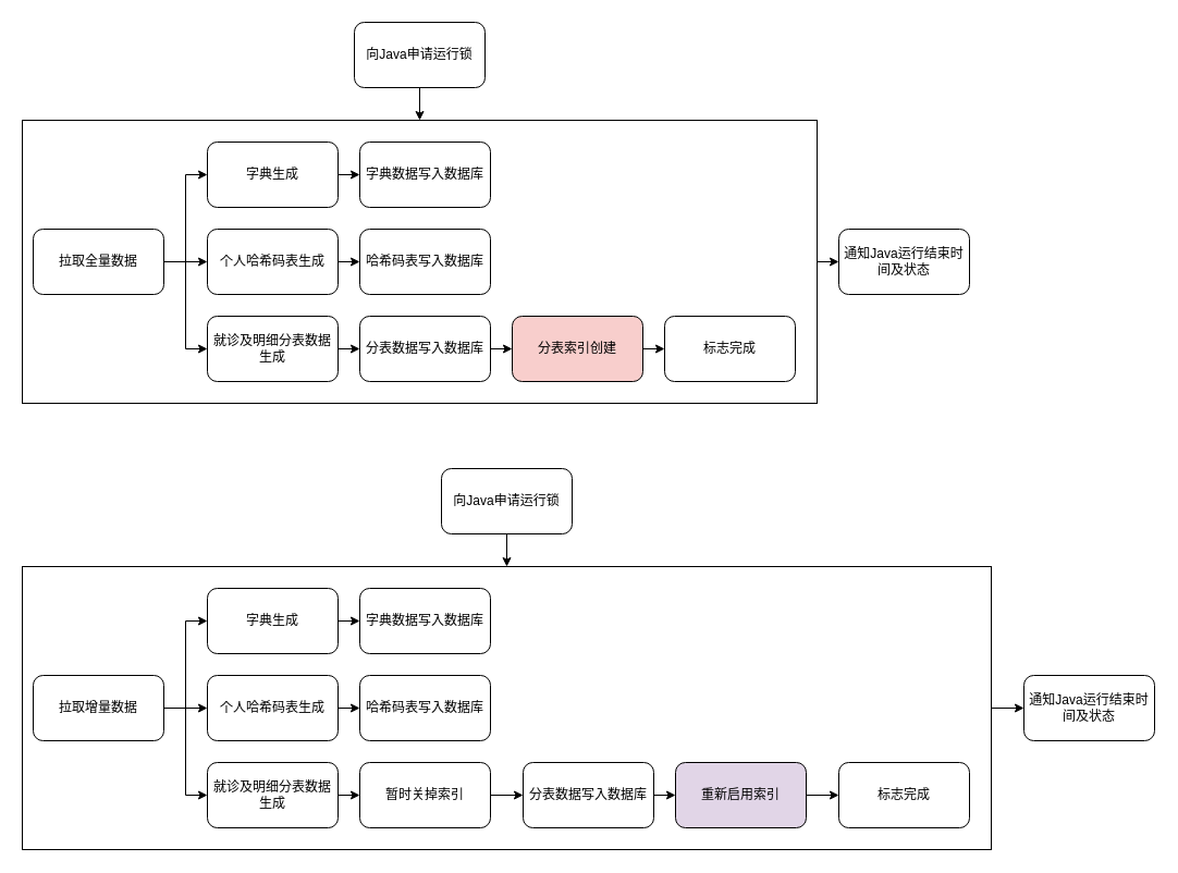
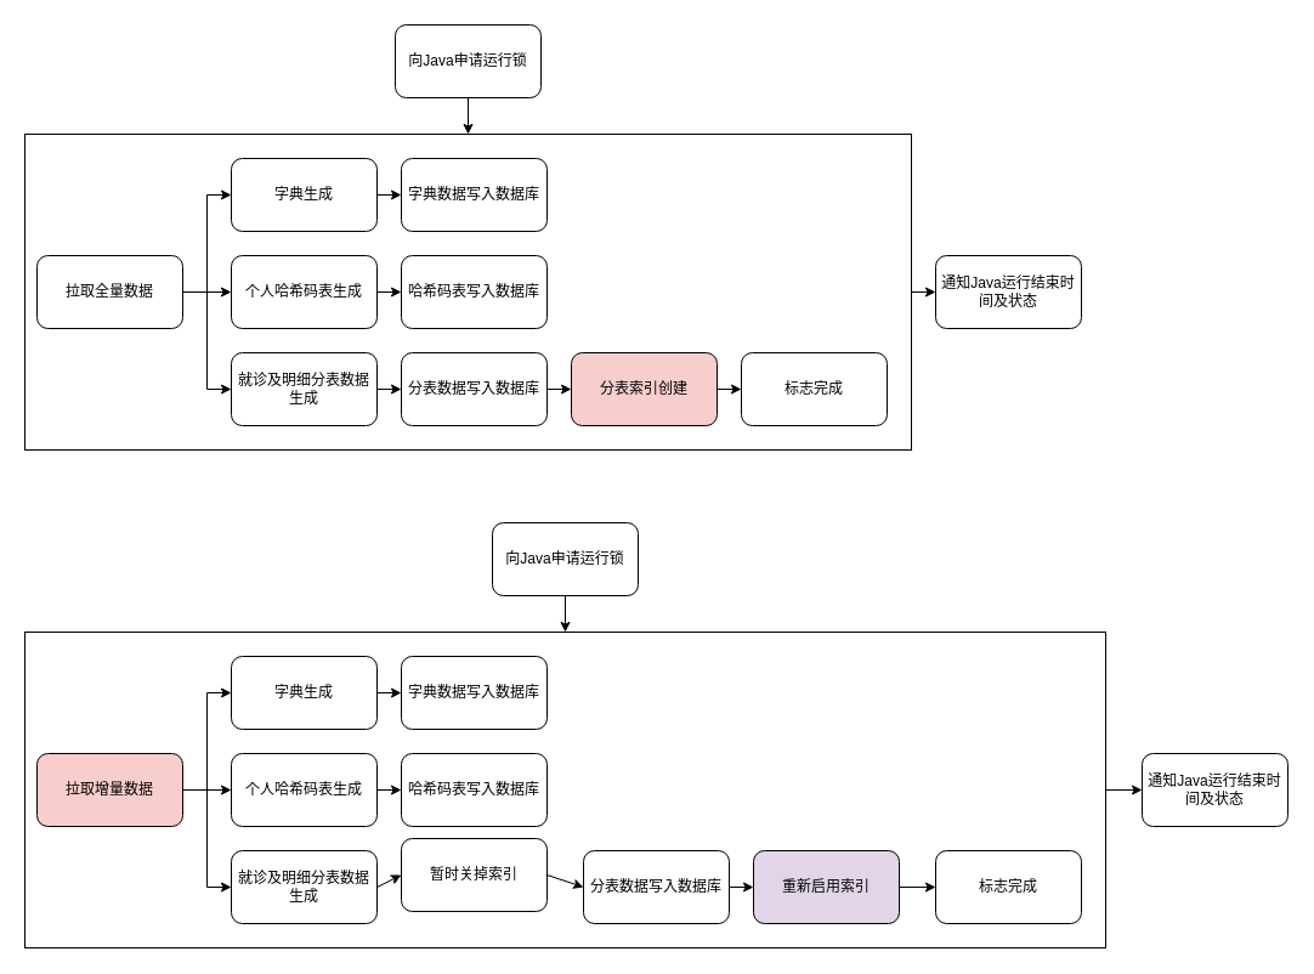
  <mxCell id="0" />
  <mxCell id="1" parent="0" />
  <mxCell id="2" value="" style="rounded=0;whiteSpace=wrap;html=1;" vertex="1" parent="1"><mxGeometry x="20" y="110" width="730" height="260" as="geometry" /></mxCell>
  <mxCell id="3" value="拉取全量数据" style="rounded=1;whiteSpace=wrap;html=1;" vertex="1" parent="1"><mxGeometry x="30" y="210" width="120" height="60" as="geometry" /></mxCell>
  <mxCell id="4" value="字典生成" style="rounded=1;whiteSpace=wrap;html=1;" vertex="1" parent="1"><mxGeometry x="190" y="130" width="120" height="60" as="geometry" /></mxCell>
  <mxCell id="5" value="个人哈希码表生成" style="rounded=1;whiteSpace=wrap;html=1;" vertex="1" parent="1"><mxGeometry x="190" y="210" width="120" height="60" as="geometry" /></mxCell>
  <mxCell id="6" value="就诊及明细分表数据生成" style="rounded=1;whiteSpace=wrap;html=1;" vertex="1" parent="1"><mxGeometry x="190" y="290" width="120" height="60" as="geometry" /></mxCell>
  <mxCell id="7" value="字典数据写入数据库" style="rounded=1;whiteSpace=wrap;html=1;" vertex="1" parent="1"><mxGeometry x="330" y="130" width="120" height="60" as="geometry" /></mxCell>
  <mxCell id="8" value="哈希码表写入数据库" style="rounded=1;whiteSpace=wrap;html=1;" vertex="1" parent="1"><mxGeometry x="330" y="210" width="120" height="60" as="geometry" /></mxCell>
  <mxCell id="9" value="分表数据写入数据库" style="rounded=1;whiteSpace=wrap;html=1;" vertex="1" parent="1"><mxGeometry x="330" y="290" width="120" height="60" as="geometry" /></mxCell>
  <mxCell id="10" value="分表索引创建" style="rounded=1;whiteSpace=wrap;html=1;fillColor=#f8cecc;" vertex="1" parent="1"><mxGeometry x="470" y="290" width="120" height="60" as="geometry" /></mxCell>
  <mxCell id="11" value="" style="edgeStyle=elbowEdgeStyle;elbow=horizontal;endArrow=classic;html=1;rounded=0;exitX=1;exitY=0.5;exitDx=0;exitDy=0;entryX=0;entryY=0.5;entryDx=0;entryDy=0;" edge="1" parent="1" source="3" target="4"><mxGeometry width="50" height="50" relative="1" as="geometry"><mxPoint x="470" y="380" as="sourcePoint" /><mxPoint x="520" y="330" as="targetPoint" /></mxGeometry></mxCell>
  <mxCell id="12" value="" style="edgeStyle=elbowEdgeStyle;elbow=horizontal;endArrow=classic;html=1;rounded=0;" edge="1" parent="1" target="6"><mxGeometry width="50" height="50" relative="1" as="geometry"><mxPoint x="150" y="240" as="sourcePoint" /><mxPoint x="200" y="170" as="targetPoint" /></mxGeometry></mxCell>
  <mxCell id="13" value="" style="endArrow=classic;html=1;rounded=0;exitX=1;exitY=0.5;exitDx=0;exitDy=0;entryX=0;entryY=0.5;entryDx=0;entryDy=0;" edge="1" parent="1" source="3" target="5"><mxGeometry width="50" height="50" relative="1" as="geometry"><mxPoint x="470" y="380" as="sourcePoint" /><mxPoint x="520" y="330" as="targetPoint" /></mxGeometry></mxCell>
  <mxCell id="14" value="" style="endArrow=classic;html=1;rounded=0;exitX=1;exitY=0.5;exitDx=0;exitDy=0;entryX=0;entryY=0.5;entryDx=0;entryDy=0;" edge="1" parent="1" source="4" target="7"><mxGeometry width="50" height="50" relative="1" as="geometry"><mxPoint x="160" y="250" as="sourcePoint" /><mxPoint x="200" y="250" as="targetPoint" /></mxGeometry></mxCell>
  <mxCell id="15" value="" style="endArrow=classic;html=1;rounded=0;exitX=1;exitY=0.5;exitDx=0;exitDy=0;entryX=0;entryY=0.5;entryDx=0;entryDy=0;" edge="1" parent="1" source="5" target="8"><mxGeometry width="50" height="50" relative="1" as="geometry"><mxPoint x="320" y="170" as="sourcePoint" /><mxPoint x="340" y="170" as="targetPoint" /></mxGeometry></mxCell>
  <mxCell id="16" value="" style="endArrow=classic;html=1;rounded=0;exitX=1;exitY=0.5;exitDx=0;exitDy=0;entryX=0;entryY=0.5;entryDx=0;entryDy=0;" edge="1" parent="1" source="6" target="9"><mxGeometry width="50" height="50" relative="1" as="geometry"><mxPoint x="330" y="180" as="sourcePoint" /><mxPoint x="350" y="180" as="targetPoint" /></mxGeometry></mxCell>
  <mxCell id="17" value="" style="endArrow=classic;html=1;rounded=0;exitX=1;exitY=0.5;exitDx=0;exitDy=0;entryX=0;entryY=0.5;entryDx=0;entryDy=0;" edge="1" parent="1" source="9" target="10"><mxGeometry width="50" height="50" relative="1" as="geometry"><mxPoint x="340" y="190" as="sourcePoint" /><mxPoint x="360" y="190" as="targetPoint" /></mxGeometry></mxCell>
  <mxCell id="18" value="标志完成" style="rounded=1;whiteSpace=wrap;html=1;" vertex="1" parent="1"><mxGeometry x="610" y="290" width="120" height="60" as="geometry" /></mxCell>
  <mxCell id="19" value="" style="endArrow=classic;html=1;rounded=0;entryX=0;entryY=0.5;entryDx=0;entryDy=0;" edge="1" parent="1" source="10" target="18"><mxGeometry width="50" height="50" relative="1" as="geometry"><mxPoint x="460" y="330" as="sourcePoint" /><mxPoint x="480" y="330" as="targetPoint" /></mxGeometry></mxCell>
  <mxCell id="20" value="通知Java运行结束时间及状态" style="rounded=1;whiteSpace=wrap;html=1;" vertex="1" parent="1"><mxGeometry x="770" y="210" width="120" height="60" as="geometry" /></mxCell>
  <mxCell id="21" value="" style="endArrow=classic;html=1;rounded=0;entryX=0;entryY=0.5;entryDx=0;entryDy=0;" edge="1" parent="1" source="2" target="20"><mxGeometry width="50" height="50" relative="1" as="geometry"><mxPoint x="470" y="370" as="sourcePoint" /><mxPoint x="520" y="320" as="targetPoint" /></mxGeometry></mxCell>
  <mxCell id="22" value="向Java申请运行锁" style="rounded=1;whiteSpace=wrap;html=1;" vertex="1" parent="1"><mxGeometry x="325" y="20" width="120" height="60" as="geometry" /></mxCell>
  <mxCell id="23" value="" style="endArrow=classic;html=1;rounded=0;exitX=0.5;exitY=1;exitDx=0;exitDy=0;entryX=0.5;entryY=0;entryDx=0;entryDy=0;" edge="1" parent="1" source="22" target="2"><mxGeometry width="50" height="50" relative="1" as="geometry"><mxPoint x="760" y="250" as="sourcePoint" /><mxPoint x="780" y="250" as="targetPoint" /></mxGeometry></mxCell>
  <mxCell id="24" value="" style="rounded=0;whiteSpace=wrap;html=1;" vertex="1" parent="1"><mxGeometry x="20" y="520" width="890" height="260" as="geometry" /></mxCell>
- <mxCell id="25" value="拉取增量数据" style="rounded=1;whiteSpace=wrap;html=1;" vertex="1" parent="1"><mxGeometry x="30" y="620" width="120" height="60" as="geometry" /></mxCell>
+ <mxCell id="25" value="拉取增量数据" style="rounded=1;whiteSpace=wrap;html=1;fillColor=#f8cecc;" vertex="1" parent="1"><mxGeometry x="30" y="620" width="120" height="60" as="geometry" /></mxCell>
  <mxCell id="26" value="字典生成" style="rounded=1;whiteSpace=wrap;html=1;" vertex="1" parent="1"><mxGeometry x="190" y="540" width="120" height="60" as="geometry" /></mxCell>
  <mxCell id="27" value="个人哈希码表生成" style="rounded=1;whiteSpace=wrap;html=1;" vertex="1" parent="1"><mxGeometry x="190" y="620" width="120" height="60" as="geometry" /></mxCell>
  <mxCell id="28" value="就诊及明细分表数据生成" style="rounded=1;whiteSpace=wrap;html=1;" vertex="1" parent="1"><mxGeometry x="190" y="700" width="120" height="60" as="geometry" /></mxCell>
  <mxCell id="29" value="字典数据写入数据库" style="rounded=1;whiteSpace=wrap;html=1;" vertex="1" parent="1"><mxGeometry x="330" y="540" width="120" height="60" as="geometry" /></mxCell>
  <mxCell id="30" value="哈希码表写入数据库" style="rounded=1;whiteSpace=wrap;html=1;" vertex="1" parent="1"><mxGeometry x="330" y="620" width="120" height="60" as="geometry" /></mxCell>
  <mxCell id="31" value="分表数据写入数据库" style="rounded=1;whiteSpace=wrap;html=1;" vertex="1" parent="1"><mxGeometry x="480" y="700" width="120" height="60" as="geometry" /></mxCell>
  <mxCell id="32" value="重新启用索引" style="rounded=1;whiteSpace=wrap;html=1;fillColor=#e1d5e7;" vertex="1" parent="1"><mxGeometry x="620" y="700" width="120" height="60" as="geometry" /></mxCell>
  <mxCell id="33" value="" style="edgeStyle=elbowEdgeStyle;elbow=horizontal;endArrow=classic;html=1;rounded=0;exitX=1;exitY=0.5;exitDx=0;exitDy=0;entryX=0;entryY=0.5;entryDx=0;entryDy=0;" edge="1" parent="1" source="25" target="26"><mxGeometry width="50" height="50" relative="1" as="geometry"><mxPoint x="470" y="790" as="sourcePoint" /><mxPoint x="520" y="740" as="targetPoint" /></mxGeometry></mxCell>
  <mxCell id="34" value="" style="edgeStyle=elbowEdgeStyle;elbow=horizontal;endArrow=classic;html=1;rounded=0;" edge="1" parent="1" target="28"><mxGeometry width="50" height="50" relative="1" as="geometry"><mxPoint x="150" y="650" as="sourcePoint" /><mxPoint x="200" y="580" as="targetPoint" /></mxGeometry></mxCell>
  <mxCell id="35" value="" style="endArrow=classic;html=1;rounded=0;exitX=1;exitY=0.5;exitDx=0;exitDy=0;entryX=0;entryY=0.5;entryDx=0;entryDy=0;" edge="1" parent="1" source="25" target="27"><mxGeometry width="50" height="50" relative="1" as="geometry"><mxPoint x="470" y="790" as="sourcePoint" /><mxPoint x="520" y="740" as="targetPoint" /></mxGeometry></mxCell>
  <mxCell id="36" value="" style="endArrow=classic;html=1;rounded=0;exitX=1;exitY=0.5;exitDx=0;exitDy=0;entryX=0;entryY=0.5;entryDx=0;entryDy=0;" edge="1" parent="1" source="26" target="29"><mxGeometry width="50" height="50" relative="1" as="geometry"><mxPoint x="160" y="660" as="sourcePoint" /><mxPoint x="200" y="660" as="targetPoint" /></mxGeometry></mxCell>
  <mxCell id="37" value="" style="endArrow=classic;html=1;rounded=0;exitX=1;exitY=0.5;exitDx=0;exitDy=0;entryX=0;entryY=0.5;entryDx=0;entryDy=0;" edge="1" parent="1" source="27" target="30"><mxGeometry width="50" height="50" relative="1" as="geometry"><mxPoint x="320" y="580" as="sourcePoint" /><mxPoint x="340" y="580" as="targetPoint" /></mxGeometry></mxCell>
  <mxCell id="38" value="" style="endArrow=classic;html=1;rounded=0;exitX=1;exitY=0.5;exitDx=0;exitDy=0;entryX=0;entryY=0.5;entryDx=0;entryDy=0;" edge="1" parent="1" source="31" target="32"><mxGeometry width="50" height="50" relative="1" as="geometry"><mxPoint x="340" y="600" as="sourcePoint" /><mxPoint x="360" y="600" as="targetPoint" /></mxGeometry></mxCell>
  <mxCell id="39" value="标志完成" style="rounded=1;whiteSpace=wrap;html=1;" vertex="1" parent="1"><mxGeometry x="770" y="700" width="120" height="60" as="geometry" /></mxCell>
  <mxCell id="40" value="" style="endArrow=classic;html=1;rounded=0;entryX=0;entryY=0.5;entryDx=0;entryDy=0;" edge="1" parent="1" source="32" target="39"><mxGeometry width="50" height="50" relative="1" as="geometry"><mxPoint x="460" y="740" as="sourcePoint" /><mxPoint x="480" y="740" as="targetPoint" /></mxGeometry></mxCell>
  <mxCell id="41" value="通知Java运行结束时间及状态" style="rounded=1;whiteSpace=wrap;html=1;" vertex="1" parent="1"><mxGeometry x="940" y="620" width="120" height="60" as="geometry" /></mxCell>
  <mxCell id="42" value="" style="endArrow=classic;html=1;rounded=0;entryX=0;entryY=0.5;entryDx=0;entryDy=0;" edge="1" parent="1" source="24" target="41"><mxGeometry width="50" height="50" relative="1" as="geometry"><mxPoint x="470" y="780" as="sourcePoint" /><mxPoint x="520" y="730" as="targetPoint" /></mxGeometry></mxCell>
  <mxCell id="43" value="向Java申请运行锁" style="rounded=1;whiteSpace=wrap;html=1;" vertex="1" parent="1"><mxGeometry x="405" y="430" width="120" height="60" as="geometry" /></mxCell>
  <mxCell id="44" value="" style="endArrow=classic;html=1;rounded=0;exitX=0.5;exitY=1;exitDx=0;exitDy=0;entryX=0.5;entryY=0;entryDx=0;entryDy=0;" edge="1" parent="1" source="43" target="24"><mxGeometry width="50" height="50" relative="1" as="geometry"><mxPoint x="760" y="660" as="sourcePoint" /><mxPoint x="780" y="660" as="targetPoint" /></mxGeometry></mxCell>
- <mxCell id="45" value="暂时关掉索引" style="rounded=1;whiteSpace=wrap;html=1;" vertex="1" parent="1"><mxGeometry x="330" y="700" width="120" height="60" as="geometry" /></mxCell>
+ <mxCell id="45" value="暂时关掉索引" style="rounded=1;whiteSpace=wrap;html=1;" vertex="1" parent="1"><mxGeometry x="330" y="690" width="120" height="60" as="geometry" /></mxCell>
  <mxCell id="46" value="" style="endArrow=classic;html=1;rounded=0;exitX=1;exitY=0.5;exitDx=0;exitDy=0;entryX=0;entryY=0.5;entryDx=0;entryDy=0;" edge="1" parent="1" source="45" target="31"><mxGeometry width="50" height="50" relative="1" as="geometry"><mxPoint x="610" y="740" as="sourcePoint" /><mxPoint x="490" y="730" as="targetPoint" /></mxGeometry></mxCell>
  <mxCell id="47" value="" style="endArrow=classic;html=1;rounded=0;exitX=1;exitY=0.5;exitDx=0;exitDy=0;entryX=0;entryY=0.5;entryDx=0;entryDy=0;" edge="1" parent="1" source="28" target="45"><mxGeometry width="50" height="50" relative="1" as="geometry"><mxPoint x="620" y="750" as="sourcePoint" /><mxPoint x="340" y="730" as="targetPoint" /></mxGeometry></mxCell>
